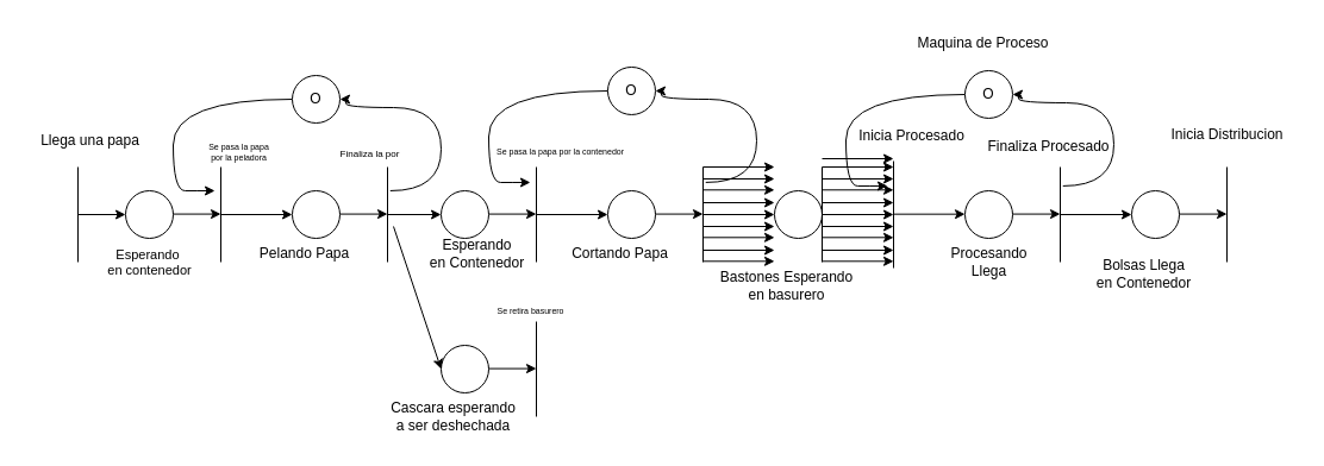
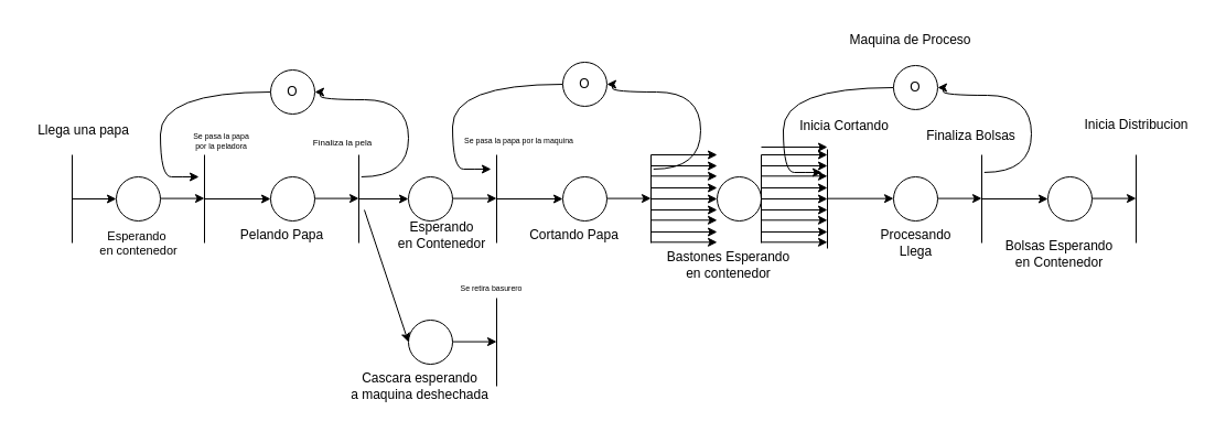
  <mxCell id="0" />
  <mxCell id="1" parent="0" />
  <mxCell id="2" value="" style="endArrow=none;html=1;rounded=0;" edge="1" parent="1"><mxGeometry width="50" height="50" relative="1" as="geometry"><mxPoint x="65" y="220" as="sourcePoint" /><mxPoint x="65" y="140" as="targetPoint" /></mxGeometry></mxCell>
  <mxCell id="3" value="" style="endArrow=classic;html=1;rounded=0;entryX=0;entryY=0.5;entryDx=0;entryDy=0;" edge="1" parent="1" target="4"><mxGeometry width="50" height="50" relative="1" as="geometry"><mxPoint x="65" y="180" as="sourcePoint" /><mxPoint x="125" y="180" as="targetPoint" /></mxGeometry></mxCell>
  <mxCell id="4" value="" style="ellipse;whiteSpace=wrap;html=1;aspect=fixed;" vertex="1" parent="1"><mxGeometry x="105" y="160" width="40" height="40" as="geometry" /></mxCell>
  <mxCell id="5" value="Llega una papa" style="text;html=1;align=center;verticalAlign=middle;resizable=0;points=[];autosize=1;strokeColor=none;fillColor=none;" vertex="1" parent="1"><mxGeometry y="103" width="110" height="30" as="geometry" x="20" /></mxCell>
  <mxCell id="6" value="&lt;font style=&quot;font-size: 11px;&quot;&gt;Esperando&amp;nbsp;&lt;/font&gt;&lt;div style=&quot;font-size: 11px;&quot;&gt;&lt;font style=&quot;font-size: 11px;&quot;&gt;en contenedor&lt;/font&gt;&lt;/div&gt;" style="text;html=1;align=center;verticalAlign=middle;resizable=0;points=[];autosize=1;strokeColor=none;fillColor=none;" vertex="1" parent="1"><mxGeometry x="80" y="200" width="90" height="40" as="geometry" /></mxCell>
  <mxCell id="7" value="" style="endArrow=none;html=1;rounded=0;" edge="1" parent="1"><mxGeometry width="50" height="50" relative="1" as="geometry"><mxPoint x="185" y="220" as="sourcePoint" /><mxPoint x="185" y="140" as="targetPoint" /></mxGeometry></mxCell>
  <mxCell id="8" value="" style="endArrow=classic;html=1;rounded=0;" edge="1" parent="1"><mxGeometry width="50" height="50" relative="1" as="geometry"><mxPoint x="185" y="180" as="sourcePoint" /><mxPoint x="245" y="180" as="targetPoint" /></mxGeometry></mxCell>
  <mxCell id="9" value="" style="endArrow=classic;html=1;rounded=0;entryX=0;entryY=0.5;entryDx=0;entryDy=0;" edge="1" parent="1"><mxGeometry width="50" height="50" relative="1" as="geometry"><mxPoint x="145" y="179.58" as="sourcePoint" /><mxPoint x="185" y="179.58" as="targetPoint" /></mxGeometry></mxCell>
  <mxCell id="10" value="&lt;h5 style=&quot;font-size: 7px;&quot;&gt;&lt;span style=&quot;font-weight: normal;&quot;&gt;Se pasa la papa&lt;br&gt;por la peladora&lt;/span&gt;&lt;/h5&gt;" style="text;html=1;align=center;verticalAlign=middle;resizable=0;points=[];autosize=1;strokeColor=none;fillColor=none;" vertex="1" parent="1"><mxGeometry x="165" y="103" width="70" height="50" as="geometry" /></mxCell>
  <mxCell id="11" value="Pelando Papa" style="text;html=1;align=center;verticalAlign=middle;resizable=0;points=[];autosize=1;strokeColor=none;fillColor=none;" vertex="1" parent="1"><mxGeometry x="205" y="198" width="100" height="30" as="geometry" /></mxCell>
  <mxCell id="12" style="edgeStyle=orthogonalEdgeStyle;rounded=0;orthogonalLoop=1;jettySize=auto;html=1;curved=1;" edge="1" parent="1" source="13"><mxGeometry relative="1" as="geometry"><mxPoint x="180" y="160" as="targetPoint" /><Array as="points"><mxPoint x="145" y="83" /><mxPoint x="145" y="160" /><mxPoint x="165" y="160" /></Array></mxGeometry></mxCell>
  <mxCell id="13" value="O" style="ellipse;whiteSpace=wrap;html=1;aspect=fixed;" vertex="1" parent="1"><mxGeometry x="245" y="63" width="40" height="40" as="geometry" /></mxCell>
  <mxCell id="14" value="" style="ellipse;whiteSpace=wrap;html=1;aspect=fixed;" vertex="1" parent="1"><mxGeometry x="245" y="160" width="40" height="40" as="geometry" /></mxCell>
  <mxCell id="15" value="" style="endArrow=none;html=1;rounded=0;" edge="1" parent="1"><mxGeometry width="50" height="50" relative="1" as="geometry"><mxPoint x="325" y="220" as="sourcePoint" /><mxPoint x="325" y="140" as="targetPoint" /></mxGeometry></mxCell>
  <mxCell id="16" value="" style="endArrow=classic;html=1;rounded=0;entryX=0;entryY=0.5;entryDx=0;entryDy=0;" edge="1" parent="1" target="20"><mxGeometry width="50" height="50" relative="1" as="geometry"><mxPoint x="325" y="180" as="sourcePoint" /><mxPoint x="385" y="180" as="targetPoint" /></mxGeometry></mxCell>
  <mxCell id="17" value="" style="endArrow=classic;html=1;rounded=0;entryX=0;entryY=0.5;entryDx=0;entryDy=0;" edge="1" parent="1"><mxGeometry width="50" height="50" relative="1" as="geometry"><mxPoint x="285" y="179.58" as="sourcePoint" /><mxPoint x="325" y="179.58" as="targetPoint" /></mxGeometry></mxCell>
- <mxCell id="18" value="&lt;h5&gt;&lt;font style=&quot;font-size: 8px; font-weight: normal;&quot;&gt;Finaliza la por&lt;/font&gt;&lt;/h5&gt;" style="text;html=1;align=center;verticalAlign=middle;resizable=0;points=[];autosize=1;strokeColor=none;fillColor=none;" vertex="1" parent="1"><mxGeometry x="270" y="98" width="80" height="60" as="geometry" /></mxCell>
+ <mxCell id="18" value="&lt;h5&gt;&lt;font style=&quot;font-size: 8px; font-weight: normal;&quot;&gt;Finaliza la pela&lt;/font&gt;&lt;/h5&gt;" style="text;html=1;align=center;verticalAlign=middle;resizable=0;points=[];autosize=1;strokeColor=none;fillColor=none;" vertex="1" parent="1"><mxGeometry x="270" y="98" width="80" height="60" as="geometry" /></mxCell>
  <mxCell id="19" style="edgeStyle=orthogonalEdgeStyle;rounded=0;orthogonalLoop=1;jettySize=auto;html=1;entryX=0.716;entryY=1.033;entryDx=0;entryDy=0;entryPerimeter=0;exitX=1;exitY=0.5;exitDx=0;exitDy=0;curved=1;endArrow=none;endFill=0;startArrow=classic;startFill=1;" edge="1" parent="1" source="13" target="18"><mxGeometry relative="1" as="geometry"><Array as="points"><mxPoint x="290" y="83" /><mxPoint x="290" y="90" /><mxPoint x="370" y="90" /><mxPoint x="370" y="160" /></Array></mxGeometry></mxCell>
  <mxCell id="20" value="" style="ellipse;whiteSpace=wrap;html=1;aspect=fixed;" vertex="1" parent="1"><mxGeometry x="370" y="160" width="40" height="40" as="geometry" /></mxCell>
  <mxCell id="21" value="" style="endArrow=none;html=1;rounded=0;" edge="1" parent="1"><mxGeometry width="50" height="50" relative="1" as="geometry"><mxPoint x="450" y="220" as="sourcePoint" /><mxPoint x="450" y="140" as="targetPoint" /></mxGeometry></mxCell>
  <mxCell id="22" value="" style="endArrow=classic;html=1;rounded=0;" edge="1" parent="1"><mxGeometry width="50" height="50" relative="1" as="geometry"><mxPoint x="450" y="180" as="sourcePoint" /><mxPoint x="510" y="180" as="targetPoint" /></mxGeometry></mxCell>
  <mxCell id="23" value="" style="endArrow=classic;html=1;rounded=0;entryX=0;entryY=0.5;entryDx=0;entryDy=0;" edge="1" parent="1"><mxGeometry width="50" height="50" relative="1" as="geometry"><mxPoint x="410" y="179.58" as="sourcePoint" /><mxPoint x="450" y="179.58" as="targetPoint" /></mxGeometry></mxCell>
  <mxCell id="24" value="Esperando&lt;div&gt;en Contenedor&lt;/div&gt;" style="text;html=1;align=center;verticalAlign=middle;resizable=0;points=[];autosize=1;strokeColor=none;fillColor=none;" vertex="1" parent="1"><mxGeometry x="350" y="193" width="100" height="40" as="geometry" /></mxCell>
- <mxCell id="25" value="&lt;h5 style=&quot;font-size: 7px;&quot;&gt;&lt;span style=&quot;font-weight: 400;&quot;&gt;Se pasa la papa por la contenedor&lt;/span&gt;&lt;/h5&gt;" style="text;html=1;align=center;verticalAlign=middle;resizable=0;points=[];autosize=1;strokeColor=none;fillColor=none;" vertex="1" parent="1"><mxGeometry x="410" y="103" width="120" height="50" as="geometry" /></mxCell>
+ <mxCell id="25" value="&lt;h5 style=&quot;font-size: 7px;&quot;&gt;&lt;span style=&quot;font-weight: 400;&quot;&gt;Se pasa la papa por la maquina&lt;/span&gt;&lt;/h5&gt;" style="text;html=1;align=center;verticalAlign=middle;resizable=0;points=[];autosize=1;strokeColor=none;fillColor=none;" vertex="1" parent="1"><mxGeometry x="410" y="103" width="120" height="50" as="geometry" /></mxCell>
  <mxCell id="26" style="edgeStyle=orthogonalEdgeStyle;rounded=0;orthogonalLoop=1;jettySize=auto;html=1;curved=1;" edge="1" parent="1" source="27"><mxGeometry relative="1" as="geometry"><mxPoint x="444.97" y="152.97" as="targetPoint" /><Array as="points"><mxPoint x="409.97" y="75.97" /><mxPoint x="409.97" y="152.97" /><mxPoint x="429.97" y="152.97" /></Array></mxGeometry></mxCell>
  <mxCell id="27" value="O" style="ellipse;whiteSpace=wrap;html=1;aspect=fixed;" vertex="1" parent="1"><mxGeometry x="509.97" y="55.97" width="40" height="40" as="geometry" /></mxCell>
  <mxCell id="28" style="edgeStyle=orthogonalEdgeStyle;rounded=0;orthogonalLoop=1;jettySize=auto;html=1;entryX=0.716;entryY=1.033;entryDx=0;entryDy=0;entryPerimeter=0;exitX=1;exitY=0.5;exitDx=0;exitDy=0;curved=1;endArrow=none;endFill=0;startArrow=classic;startFill=1;" edge="1" parent="1" source="27"><mxGeometry relative="1" as="geometry"><Array as="points"><mxPoint x="554.97" y="75.97" /><mxPoint x="554.97" y="82.97" /><mxPoint x="634.97" y="82.97" /><mxPoint x="634.97" y="152.97" /></Array><mxPoint x="592.25" y="152.95" as="targetPoint" /></mxGeometry></mxCell>
  <mxCell id="29" value="" style="ellipse;whiteSpace=wrap;html=1;aspect=fixed;" vertex="1" parent="1"><mxGeometry x="510" y="160" width="40" height="40" as="geometry" /></mxCell>
  <mxCell id="30" value="" style="endArrow=none;html=1;rounded=0;" edge="1" parent="1"><mxGeometry width="50" height="50" relative="1" as="geometry"><mxPoint x="590" y="220" as="sourcePoint" /><mxPoint x="590" y="140" as="targetPoint" /></mxGeometry></mxCell>
  <mxCell id="31" value="" style="endArrow=classic;html=1;rounded=0;" edge="1" parent="1"><mxGeometry width="50" height="50" relative="1" as="geometry"><mxPoint x="590" y="180" as="sourcePoint" /><mxPoint x="650" y="180" as="targetPoint" /></mxGeometry></mxCell>
  <mxCell id="32" value="" style="endArrow=classic;html=1;rounded=0;entryX=0;entryY=0.5;entryDx=0;entryDy=0;" edge="1" parent="1"><mxGeometry width="50" height="50" relative="1" as="geometry"><mxPoint x="550" y="179.58" as="sourcePoint" /><mxPoint x="590" y="179.58" as="targetPoint" /></mxGeometry></mxCell>
  <mxCell id="33" value="Cortando Papa" style="text;html=1;align=center;verticalAlign=middle;resizable=0;points=[];autosize=1;strokeColor=none;fillColor=none;" vertex="1" parent="1"><mxGeometry x="470" y="198" width="100" height="30" as="geometry" /></mxCell>
  <mxCell id="34" value="" style="ellipse;whiteSpace=wrap;html=1;aspect=fixed;" vertex="1" parent="1"><mxGeometry x="370" y="290" width="40" height="40" as="geometry" /></mxCell>
  <mxCell id="35" value="" style="endArrow=none;html=1;rounded=0;" edge="1" parent="1"><mxGeometry width="50" height="50" relative="1" as="geometry"><mxPoint x="450" y="350" as="sourcePoint" /><mxPoint x="450" y="270" as="targetPoint" /></mxGeometry></mxCell>
  <mxCell id="36" value="" style="endArrow=classic;html=1;rounded=0;entryX=0;entryY=0.5;entryDx=0;entryDy=0;" edge="1" parent="1"><mxGeometry width="50" height="50" relative="1" as="geometry"><mxPoint x="410" y="309.58" as="sourcePoint" /><mxPoint x="450" y="309.58" as="targetPoint" /></mxGeometry></mxCell>
  <mxCell id="37" value="" style="endArrow=classic;html=1;rounded=0;entryX=0;entryY=0.5;entryDx=0;entryDy=0;" edge="1" parent="1" target="34"><mxGeometry width="50" height="50" relative="1" as="geometry"><mxPoint x="330" y="190" as="sourcePoint" /><mxPoint x="360" y="240" as="targetPoint" /></mxGeometry></mxCell>
- <mxCell id="38" value="Cascara esperando&lt;div&gt;a ser deshechada&lt;/div&gt;" style="text;html=1;align=center;verticalAlign=middle;resizable=0;points=[];autosize=1;strokeColor=none;fillColor=none;" vertex="1" parent="1"><mxGeometry x="315" y="330" width="130" height="40" as="geometry" /></mxCell>
+ <mxCell id="38" value="Cascara esperando&lt;div&gt;a maquina deshechada&lt;/div&gt;" style="text;html=1;align=center;verticalAlign=middle;resizable=0;points=[];autosize=1;strokeColor=none;fillColor=none;" vertex="1" parent="1"><mxGeometry x="315" y="330" width="130" height="40" as="geometry" /></mxCell>
  <mxCell id="39" value="&lt;h5&gt;&lt;span style=&quot;font-weight: normal;&quot;&gt;&lt;font style=&quot;font-size: 7px;&quot;&gt;Se retira basurero&lt;/font&gt;&lt;/span&gt;&lt;/h5&gt;" style="text;html=1;align=center;verticalAlign=middle;resizable=0;points=[];autosize=1;strokeColor=none;fillColor=none;" vertex="1" parent="1"><mxGeometry x="405" y="230" width="80" height="60" as="geometry" /></mxCell>
  <mxCell id="40" value="" style="ellipse;whiteSpace=wrap;html=1;aspect=fixed;" vertex="1" parent="1"><mxGeometry x="650" y="160" width="40" height="40" as="geometry" /></mxCell>
  <mxCell id="41" value="" style="endArrow=none;html=1;rounded=0;" edge="1" parent="1"><mxGeometry width="50" height="50" relative="1" as="geometry"><mxPoint x="750" y="225" as="sourcePoint" /><mxPoint x="750" y="135" as="targetPoint" /></mxGeometry></mxCell>
- <mxCell id="42" value="Bastones Esperando&lt;div&gt;en basurero&lt;/div&gt;" style="text;html=1;align=center;verticalAlign=middle;resizable=0;points=[];autosize=1;strokeColor=none;fillColor=none;" vertex="1" parent="1"><mxGeometry x="595" y="220" width="130" height="40" as="geometry" /></mxCell>
+ <mxCell id="42" value="Bastones Esperando&lt;div&gt;en contenedor&lt;/div&gt;" style="text;html=1;align=center;verticalAlign=middle;resizable=0;points=[];autosize=1;strokeColor=none;fillColor=none;" vertex="1" parent="1"><mxGeometry x="595" y="220" width="130" height="40" as="geometry" /></mxCell>
  <mxCell id="43" value="" style="endArrow=classic;html=1;rounded=0;" edge="1" parent="1"><mxGeometry width="50" height="50" relative="1" as="geometry"><mxPoint x="590" y="190" as="sourcePoint" /><mxPoint x="650" y="190" as="targetPoint" /></mxGeometry></mxCell>
  <mxCell id="44" value="" style="endArrow=classic;html=1;rounded=0;" edge="1" parent="1"><mxGeometry width="50" height="50" relative="1" as="geometry"><mxPoint x="590" y="199.31" as="sourcePoint" /><mxPoint x="650" y="199.31" as="targetPoint" /></mxGeometry></mxCell>
  <mxCell id="45" value="" style="endArrow=classic;html=1;rounded=0;" edge="1" parent="1"><mxGeometry width="50" height="50" relative="1" as="geometry"><mxPoint x="590" y="210" as="sourcePoint" /><mxPoint x="650" y="210" as="targetPoint" /></mxGeometry></mxCell>
  <mxCell id="46" value="" style="endArrow=classic;html=1;rounded=0;" edge="1" parent="1"><mxGeometry width="50" height="50" relative="1" as="geometry"><mxPoint x="590" y="219.31" as="sourcePoint" /><mxPoint x="650" y="219.31" as="targetPoint" /></mxGeometry></mxCell>
  <mxCell id="47" value="" style="endArrow=classic;html=1;rounded=0;" edge="1" parent="1"><mxGeometry width="50" height="50" relative="1" as="geometry"><mxPoint x="590" y="140" as="sourcePoint" /><mxPoint x="650" y="140" as="targetPoint" /></mxGeometry></mxCell>
  <mxCell id="48" value="" style="endArrow=classic;html=1;rounded=0;" edge="1" parent="1"><mxGeometry width="50" height="50" relative="1" as="geometry"><mxPoint x="590" y="150" as="sourcePoint" /><mxPoint x="650" y="150" as="targetPoint" /></mxGeometry></mxCell>
  <mxCell id="49" value="" style="endArrow=classic;html=1;rounded=0;" edge="1" parent="1"><mxGeometry width="50" height="50" relative="1" as="geometry"><mxPoint x="590" y="159.31" as="sourcePoint" /><mxPoint x="650" y="159.31" as="targetPoint" /></mxGeometry></mxCell>
  <mxCell id="50" value="" style="endArrow=classic;html=1;rounded=0;" edge="1" parent="1"><mxGeometry width="50" height="50" relative="1" as="geometry"><mxPoint x="590" y="170" as="sourcePoint" /><mxPoint x="650" y="170" as="targetPoint" /></mxGeometry></mxCell>
  <mxCell id="51" value="" style="endArrow=none;html=1;rounded=0;" edge="1" parent="1"><mxGeometry width="50" height="50" relative="1" as="geometry"><mxPoint x="690" y="220" as="sourcePoint" /><mxPoint x="690" y="140" as="targetPoint" /></mxGeometry></mxCell>
  <mxCell id="52" value="" style="endArrow=classic;html=1;rounded=0;" edge="1" parent="1"><mxGeometry width="50" height="50" relative="1" as="geometry"><mxPoint x="690" y="180" as="sourcePoint" /><mxPoint x="750" y="180" as="targetPoint" /></mxGeometry></mxCell>
  <mxCell id="53" value="" style="endArrow=classic;html=1;rounded=0;" edge="1" parent="1"><mxGeometry width="50" height="50" relative="1" as="geometry"><mxPoint x="690" y="190" as="sourcePoint" /><mxPoint x="750" y="190" as="targetPoint" /></mxGeometry></mxCell>
  <mxCell id="54" value="" style="endArrow=classic;html=1;rounded=0;" edge="1" parent="1"><mxGeometry width="50" height="50" relative="1" as="geometry"><mxPoint x="690" y="199.31" as="sourcePoint" /><mxPoint x="750" y="199.31" as="targetPoint" /></mxGeometry></mxCell>
  <mxCell id="55" value="" style="endArrow=classic;html=1;rounded=0;" edge="1" parent="1"><mxGeometry width="50" height="50" relative="1" as="geometry"><mxPoint x="690" y="210" as="sourcePoint" /><mxPoint x="750" y="210" as="targetPoint" /></mxGeometry></mxCell>
  <mxCell id="56" value="" style="endArrow=classic;html=1;rounded=0;" edge="1" parent="1"><mxGeometry width="50" height="50" relative="1" as="geometry"><mxPoint x="690" y="219.31" as="sourcePoint" /><mxPoint x="750" y="219.31" as="targetPoint" /></mxGeometry></mxCell>
  <mxCell id="57" value="" style="endArrow=classic;html=1;rounded=0;" edge="1" parent="1"><mxGeometry width="50" height="50" relative="1" as="geometry"><mxPoint x="690" y="140" as="sourcePoint" /><mxPoint x="750" y="140" as="targetPoint" /></mxGeometry></mxCell>
  <mxCell id="58" value="" style="endArrow=classic;html=1;rounded=0;" edge="1" parent="1"><mxGeometry width="50" height="50" relative="1" as="geometry"><mxPoint x="690" y="150" as="sourcePoint" /><mxPoint x="750" y="150" as="targetPoint" /></mxGeometry></mxCell>
  <mxCell id="59" value="" style="endArrow=classic;html=1;rounded=0;" edge="1" parent="1"><mxGeometry width="50" height="50" relative="1" as="geometry"><mxPoint x="690" y="159.31" as="sourcePoint" /><mxPoint x="750" y="159.31" as="targetPoint" /></mxGeometry></mxCell>
  <mxCell id="60" value="" style="endArrow=classic;html=1;rounded=0;" edge="1" parent="1"><mxGeometry width="50" height="50" relative="1" as="geometry"><mxPoint x="690" y="170" as="sourcePoint" /><mxPoint x="750" y="170" as="targetPoint" /></mxGeometry></mxCell>
  <mxCell id="61" value="" style="endArrow=classic;html=1;rounded=0;" edge="1" parent="1"><mxGeometry width="50" height="50" relative="1" as="geometry"><mxPoint x="690" y="133" as="sourcePoint" /><mxPoint x="750" y="133" as="targetPoint" /></mxGeometry></mxCell>
  <mxCell id="62" value="" style="endArrow=classic;html=1;rounded=0;" edge="1" parent="1"><mxGeometry width="50" height="50" relative="1" as="geometry"><mxPoint x="750" y="179.66" as="sourcePoint" /><mxPoint x="810" y="179.66" as="targetPoint" /></mxGeometry></mxCell>
- <mxCell id="63" value="Inicia Procesado" style="text;html=1;align=center;verticalAlign=middle;resizable=0;points=[];autosize=1;strokeColor=none;fillColor=none;" vertex="1" parent="1"><mxGeometry x="710" y="98.97" width="110" height="30" as="geometry" /></mxCell>
+ <mxCell id="63" value="Inicia Cortando" style="text;html=1;align=center;verticalAlign=middle;resizable=0;points=[];autosize=1;strokeColor=none;fillColor=none;" vertex="1" parent="1"><mxGeometry x="710" y="98.97" width="110" height="30" as="geometry" /></mxCell>
  <mxCell id="64" value="" style="ellipse;whiteSpace=wrap;html=1;aspect=fixed;" vertex="1" parent="1"><mxGeometry x="810" y="160" width="40" height="40" as="geometry" /></mxCell>
  <mxCell id="65" value="" style="endArrow=none;html=1;rounded=0;" edge="1" parent="1"><mxGeometry width="50" height="50" relative="1" as="geometry"><mxPoint x="890" y="220" as="sourcePoint" /><mxPoint x="890" y="140" as="targetPoint" /></mxGeometry></mxCell>
  <mxCell id="66" value="" style="endArrow=classic;html=1;rounded=0;" edge="1" parent="1"><mxGeometry width="50" height="50" relative="1" as="geometry"><mxPoint x="890" y="180" as="sourcePoint" /><mxPoint x="950" y="180" as="targetPoint" /></mxGeometry></mxCell>
  <mxCell id="67" value="" style="endArrow=classic;html=1;rounded=0;entryX=0;entryY=0.5;entryDx=0;entryDy=0;" edge="1" parent="1"><mxGeometry width="50" height="50" relative="1" as="geometry"><mxPoint x="850" y="179.58" as="sourcePoint" /><mxPoint x="890" y="179.58" as="targetPoint" /></mxGeometry></mxCell>
  <mxCell id="68" value="Procesando&lt;div&gt;Llega&lt;/div&gt;" style="text;html=1;align=center;verticalAlign=middle;resizable=0;points=[];autosize=1;strokeColor=none;fillColor=none;" vertex="1" parent="1"><mxGeometry x="785" y="200" width="90" height="40" as="geometry" /></mxCell>
  <mxCell id="69" style="edgeStyle=orthogonalEdgeStyle;rounded=0;orthogonalLoop=1;jettySize=auto;html=1;curved=1;" edge="1" parent="1" source="70"><mxGeometry relative="1" as="geometry"><mxPoint x="744.97" y="155.97" as="targetPoint" /><Array as="points"><mxPoint x="709.97" y="78.97" /><mxPoint x="709.97" y="155.97" /><mxPoint x="729.97" y="155.97" /></Array></mxGeometry></mxCell>
  <mxCell id="70" value="O" style="ellipse;whiteSpace=wrap;html=1;aspect=fixed;" vertex="1" parent="1"><mxGeometry x="809.97" y="58.97" width="40" height="40" as="geometry" /></mxCell>
  <mxCell id="71" value="Maquina de Proceso" style="text;html=1;align=center;verticalAlign=middle;resizable=0;points=[];autosize=1;strokeColor=none;fillColor=none;" vertex="1" parent="1"><mxGeometry x="759.97" y="20.97" width="130" height="30" as="geometry" /></mxCell>
  <mxCell id="72" style="edgeStyle=orthogonalEdgeStyle;rounded=0;orthogonalLoop=1;jettySize=auto;html=1;entryX=0.716;entryY=1.033;entryDx=0;entryDy=0;entryPerimeter=0;exitX=1;exitY=0.5;exitDx=0;exitDy=0;curved=1;endArrow=none;endFill=0;startArrow=classic;startFill=1;" edge="1" parent="1" source="70"><mxGeometry relative="1" as="geometry"><Array as="points"><mxPoint x="854.97" y="78.97" /><mxPoint x="854.97" y="85.97" /><mxPoint x="934.97" y="85.97" /><mxPoint x="934.97" y="155.97" /></Array><mxPoint x="892.25" y="155.95" as="targetPoint" /></mxGeometry></mxCell>
- <mxCell id="73" value="Bolsas Llega&lt;div&gt;en Contenedor&lt;/div&gt;" style="text;html=1;align=center;verticalAlign=middle;resizable=0;points=[];autosize=1;strokeColor=none;fillColor=none;" vertex="1" parent="1"><mxGeometry x="899.97" y="210" width="120" height="40" as="geometry" /></mxCell>
+ <mxCell id="73" value="Bolsas Esperando&lt;div&gt;en Contenedor&lt;/div&gt;" style="text;html=1;align=center;verticalAlign=middle;resizable=0;points=[];autosize=1;strokeColor=none;fillColor=none;" vertex="1" parent="1"><mxGeometry x="899.97" y="210" width="120" height="40" as="geometry" /></mxCell>
  <mxCell id="74" value="" style="ellipse;whiteSpace=wrap;html=1;aspect=fixed;" vertex="1" parent="1"><mxGeometry x="950" y="160" width="40" height="40" as="geometry" /></mxCell>
  <mxCell id="75" value="" style="endArrow=none;html=1;rounded=0;" edge="1" parent="1"><mxGeometry width="50" height="50" relative="1" as="geometry"><mxPoint x="1030" y="220" as="sourcePoint" /><mxPoint x="1030" y="140" as="targetPoint" /></mxGeometry></mxCell>
  <mxCell id="76" value="" style="endArrow=classic;html=1;rounded=0;entryX=0;entryY=0.5;entryDx=0;entryDy=0;" edge="1" parent="1"><mxGeometry width="50" height="50" relative="1" as="geometry"><mxPoint x="990" y="179.58" as="sourcePoint" /><mxPoint x="1030" y="179.58" as="targetPoint" /></mxGeometry></mxCell>
  <mxCell id="77" value="Inicia Distribucion" style="text;html=1;align=center;verticalAlign=middle;resizable=0;points=[];autosize=1;strokeColor=none;fillColor=none;" vertex="1" parent="1"><mxGeometry x="970" y="98" width="120" height="30" as="geometry" /></mxCell>
- <mxCell id="78" value="Finaliza Procesado" style="text;html=1;align=center;verticalAlign=middle;resizable=0;points=[];autosize=1;strokeColor=none;fillColor=none;" vertex="1" parent="1"><mxGeometry x="815" y="108" width="130" height="30" as="geometry" /></mxCell>
+ <mxCell id="78" value="Finaliza Bolsas" style="text;html=1;align=center;verticalAlign=middle;resizable=0;points=[];autosize=1;strokeColor=none;fillColor=none;" vertex="1" parent="1"><mxGeometry x="815" y="108" width="130" height="30" as="geometry" /></mxCell>
